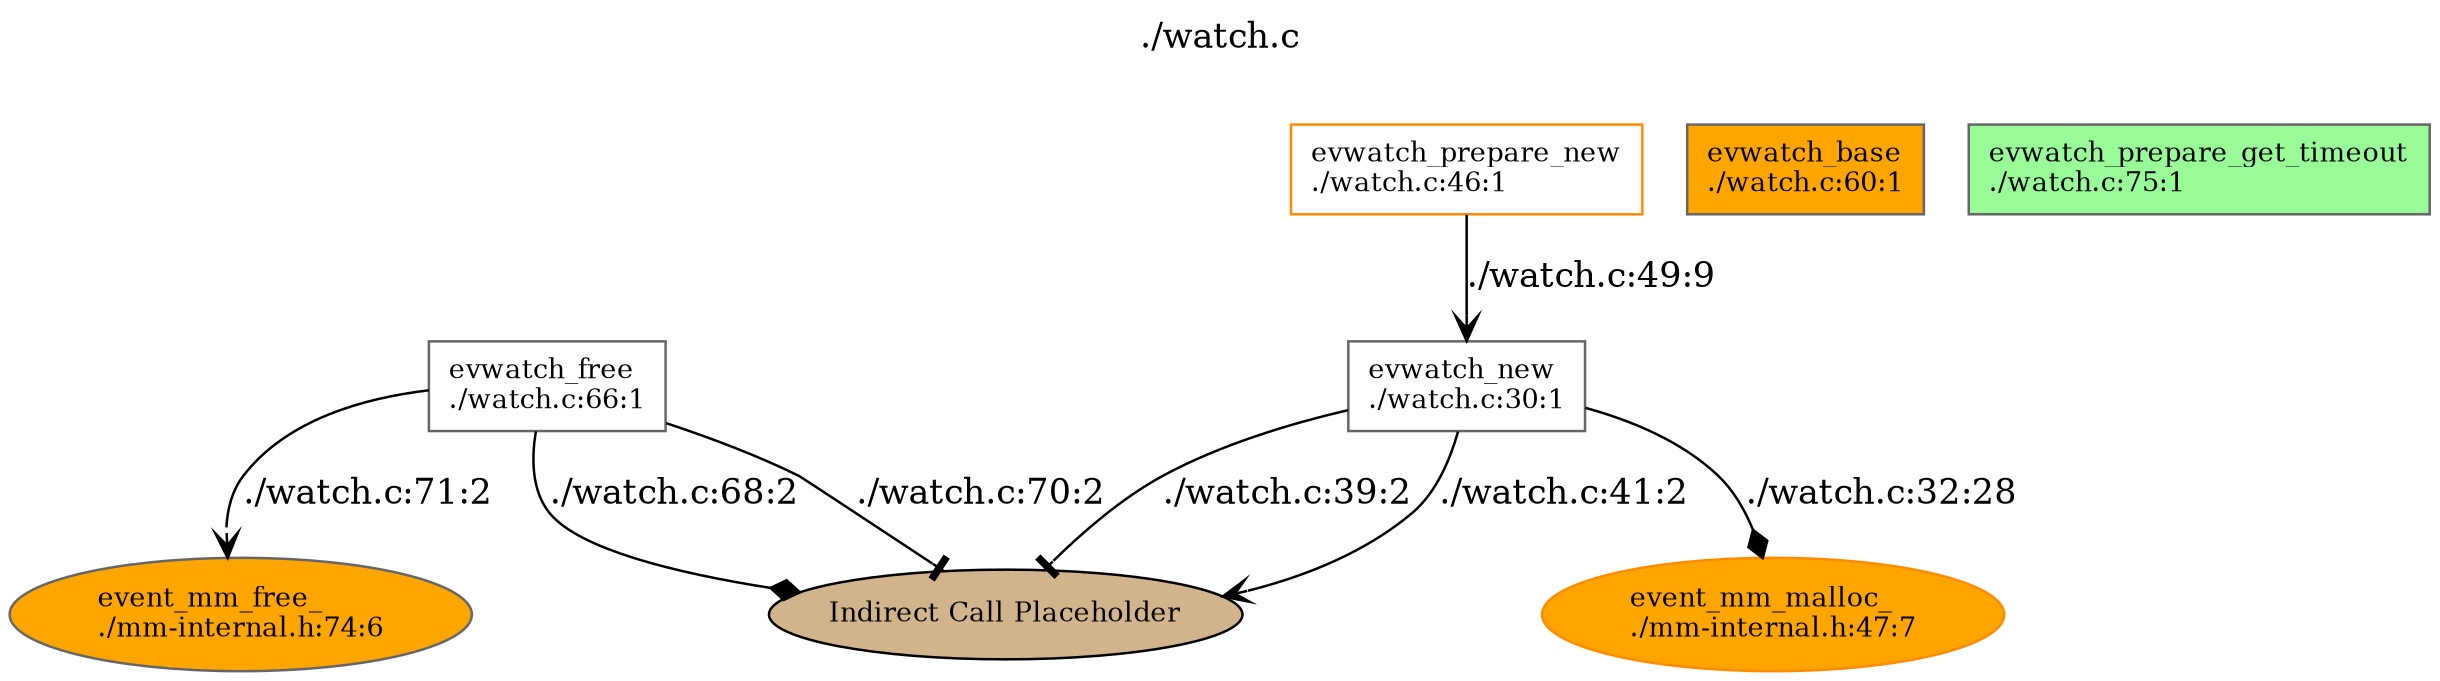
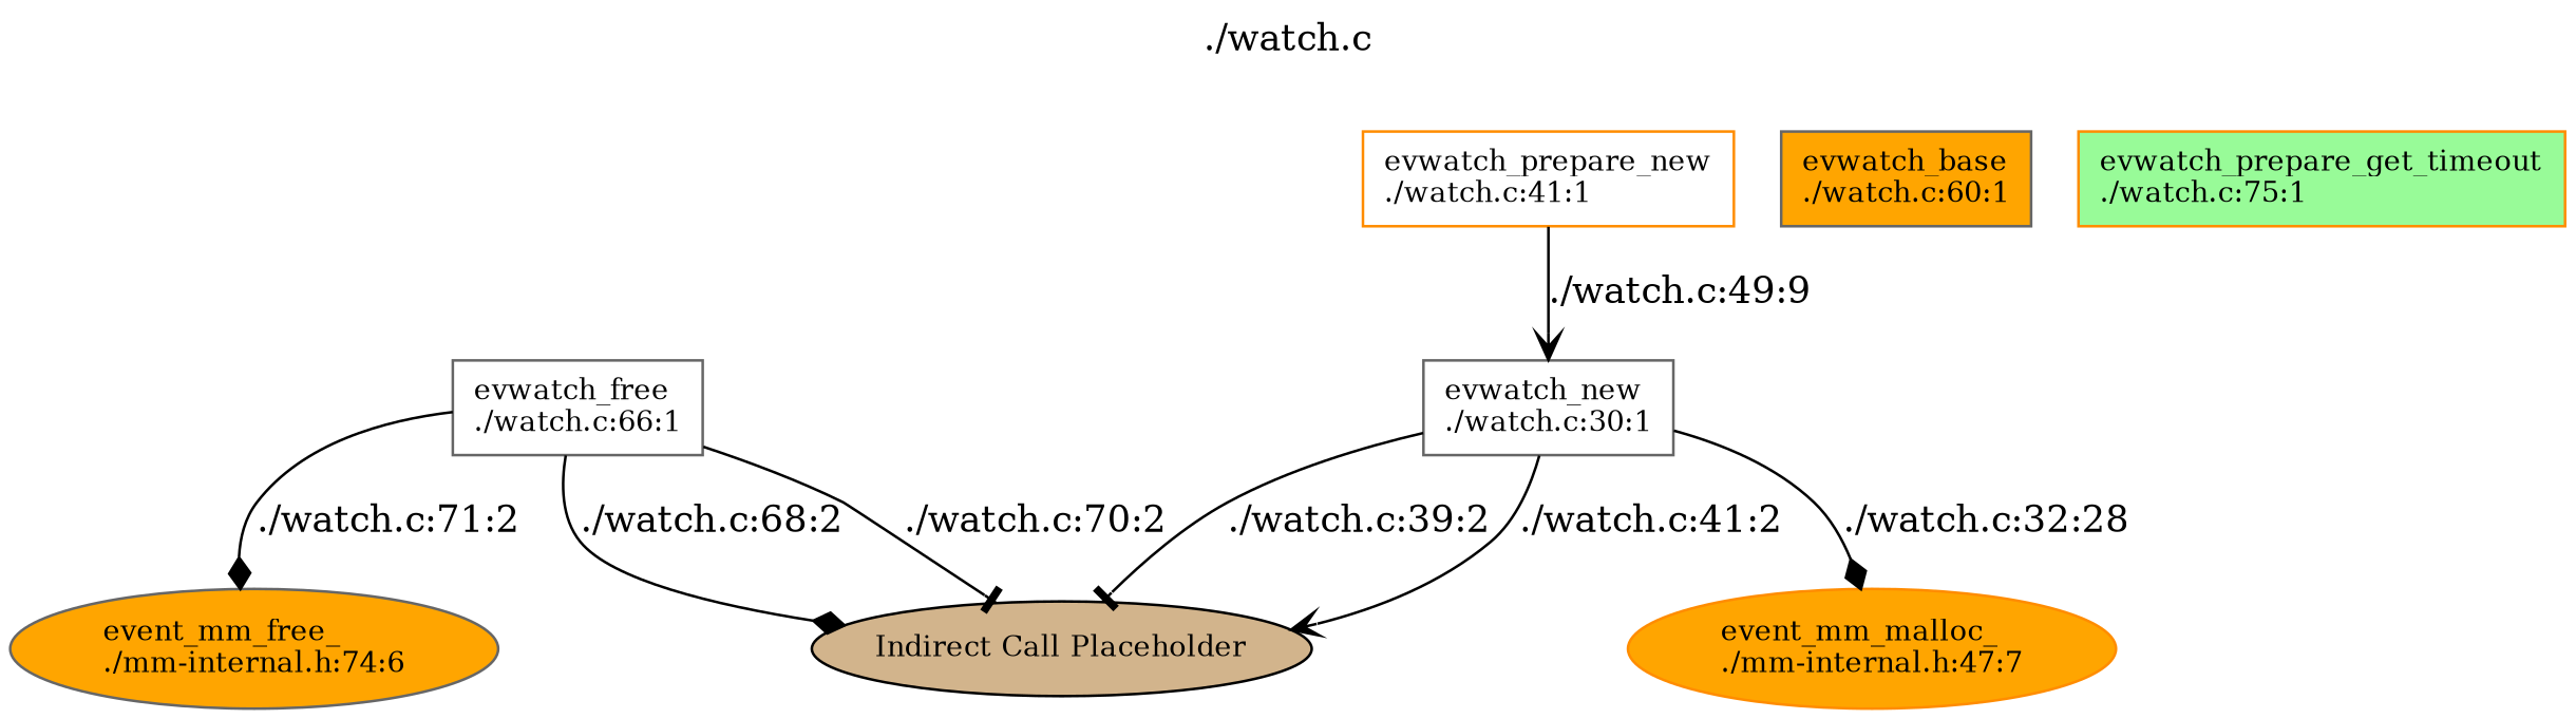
  digraph {
    label="./watch.c"
    labelloc=top
    node [color=gray40 fillcolor=white fontsize=11 shape=box style=filled]
    edge [arrowhead=diamond color="#000000" fontcolor="#000000"]
    n1 [label="evwatch_new\l./watch.c:30:1\l"]
    n2 [color=black fillcolor=tan label="Indirect Call Placeholder\l" shape=ellipse]
    n3 [color=darkorange fillcolor=orange label="event_mm_malloc_\l./mm-internal.h:47:7\l" shape=ellipse]
    n4 [fillcolor=orange label="event_mm_free_\l./mm-internal.h:74:6\l" shape=ellipse]
    n5 [fillcolor=orange label="evwatch_base\l./watch.c:60:1\l"]
    n6 [label="evwatch_free\l./watch.c:66:1\l"]
-   n7 [fillcolor=palegreen label="evwatch_prepare_get_timeout\l./watch.c:75:1\l"]
-   n8 [color=darkorange label="evwatch_prepare_new\l./watch.c:46:1\l"]
+   n7 [color=darkorange fillcolor=palegreen label="evwatch_prepare_get_timeout\l./watch.c:75:1\l"]
+   n8 [color=darkorange label="evwatch_prepare_new\l./watch.c:41:1\l"]
    n1 -> n2 [arrowhead=tee label="./watch.c:39:2"]
    n1 -> n2 [arrowhead=vee label="./watch.c:41:2"]
    n1 -> n3 [label="./watch.c:32:28"]
    n6 -> n2 [label="./watch.c:68:2"]
    n6 -> n2 [arrowhead=tee label="./watch.c:70:2"]
-   n6 -> n4 [arrowhead=vee label="./watch.c:71:2"]
+   n6 -> n4 [label="./watch.c:71:2"]
    n8 -> n1 [arrowhead=vee label="./watch.c:49:9"]
  }
